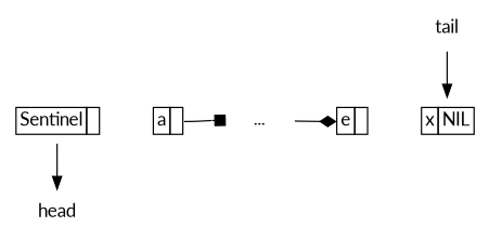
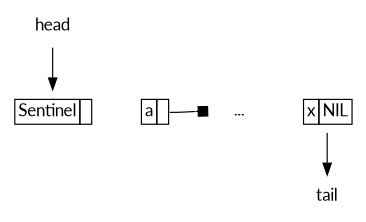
  digraph {
    fontname=Lato
    node [fontname=Lato shape=plaintext]
    edge [arrowhead=normal fontname=Lato]
    n1 [label=<<table BORDER="0" CELLBORDER="1" CELLSPACING="0">       <tr><td>Sentinel</td><td port="next"> </td></tr></table>>]
    n2 [label=<<table BORDER="0" CELLBORDER="1" CELLSPACING="0">        <tr><td port="key">a</td><td port="next"> </td></tr></table>>]
    n3 [color=black label="..."]
-   n4 [label=<<table BORDER="0" CELLBORDER="1" CELLSPACING="0">        <tr><td port="key">e</td><td port="next"> </td></tr></table>>]
    n5 [label=<<table BORDER="0" CELLBORDER="1" CELLSPACING="0">       <tr><td port="key">x</td><td>NIL</td></tr></table>>]
    head [color=gray40]
    tail [color=gray40]
    subgraph sub_1 {
      rank=same
      n1
      n2
      n3
-     n4
      n5
    }
    n2 -> n3 [arrowhead=box headport=w tailport=next]
-   n3 -> n4 [arrowhead=diamond headport=key]
-   n1 -> head
-   tail -> n5
+   head -> n1
+   n5 -> tail
  }
